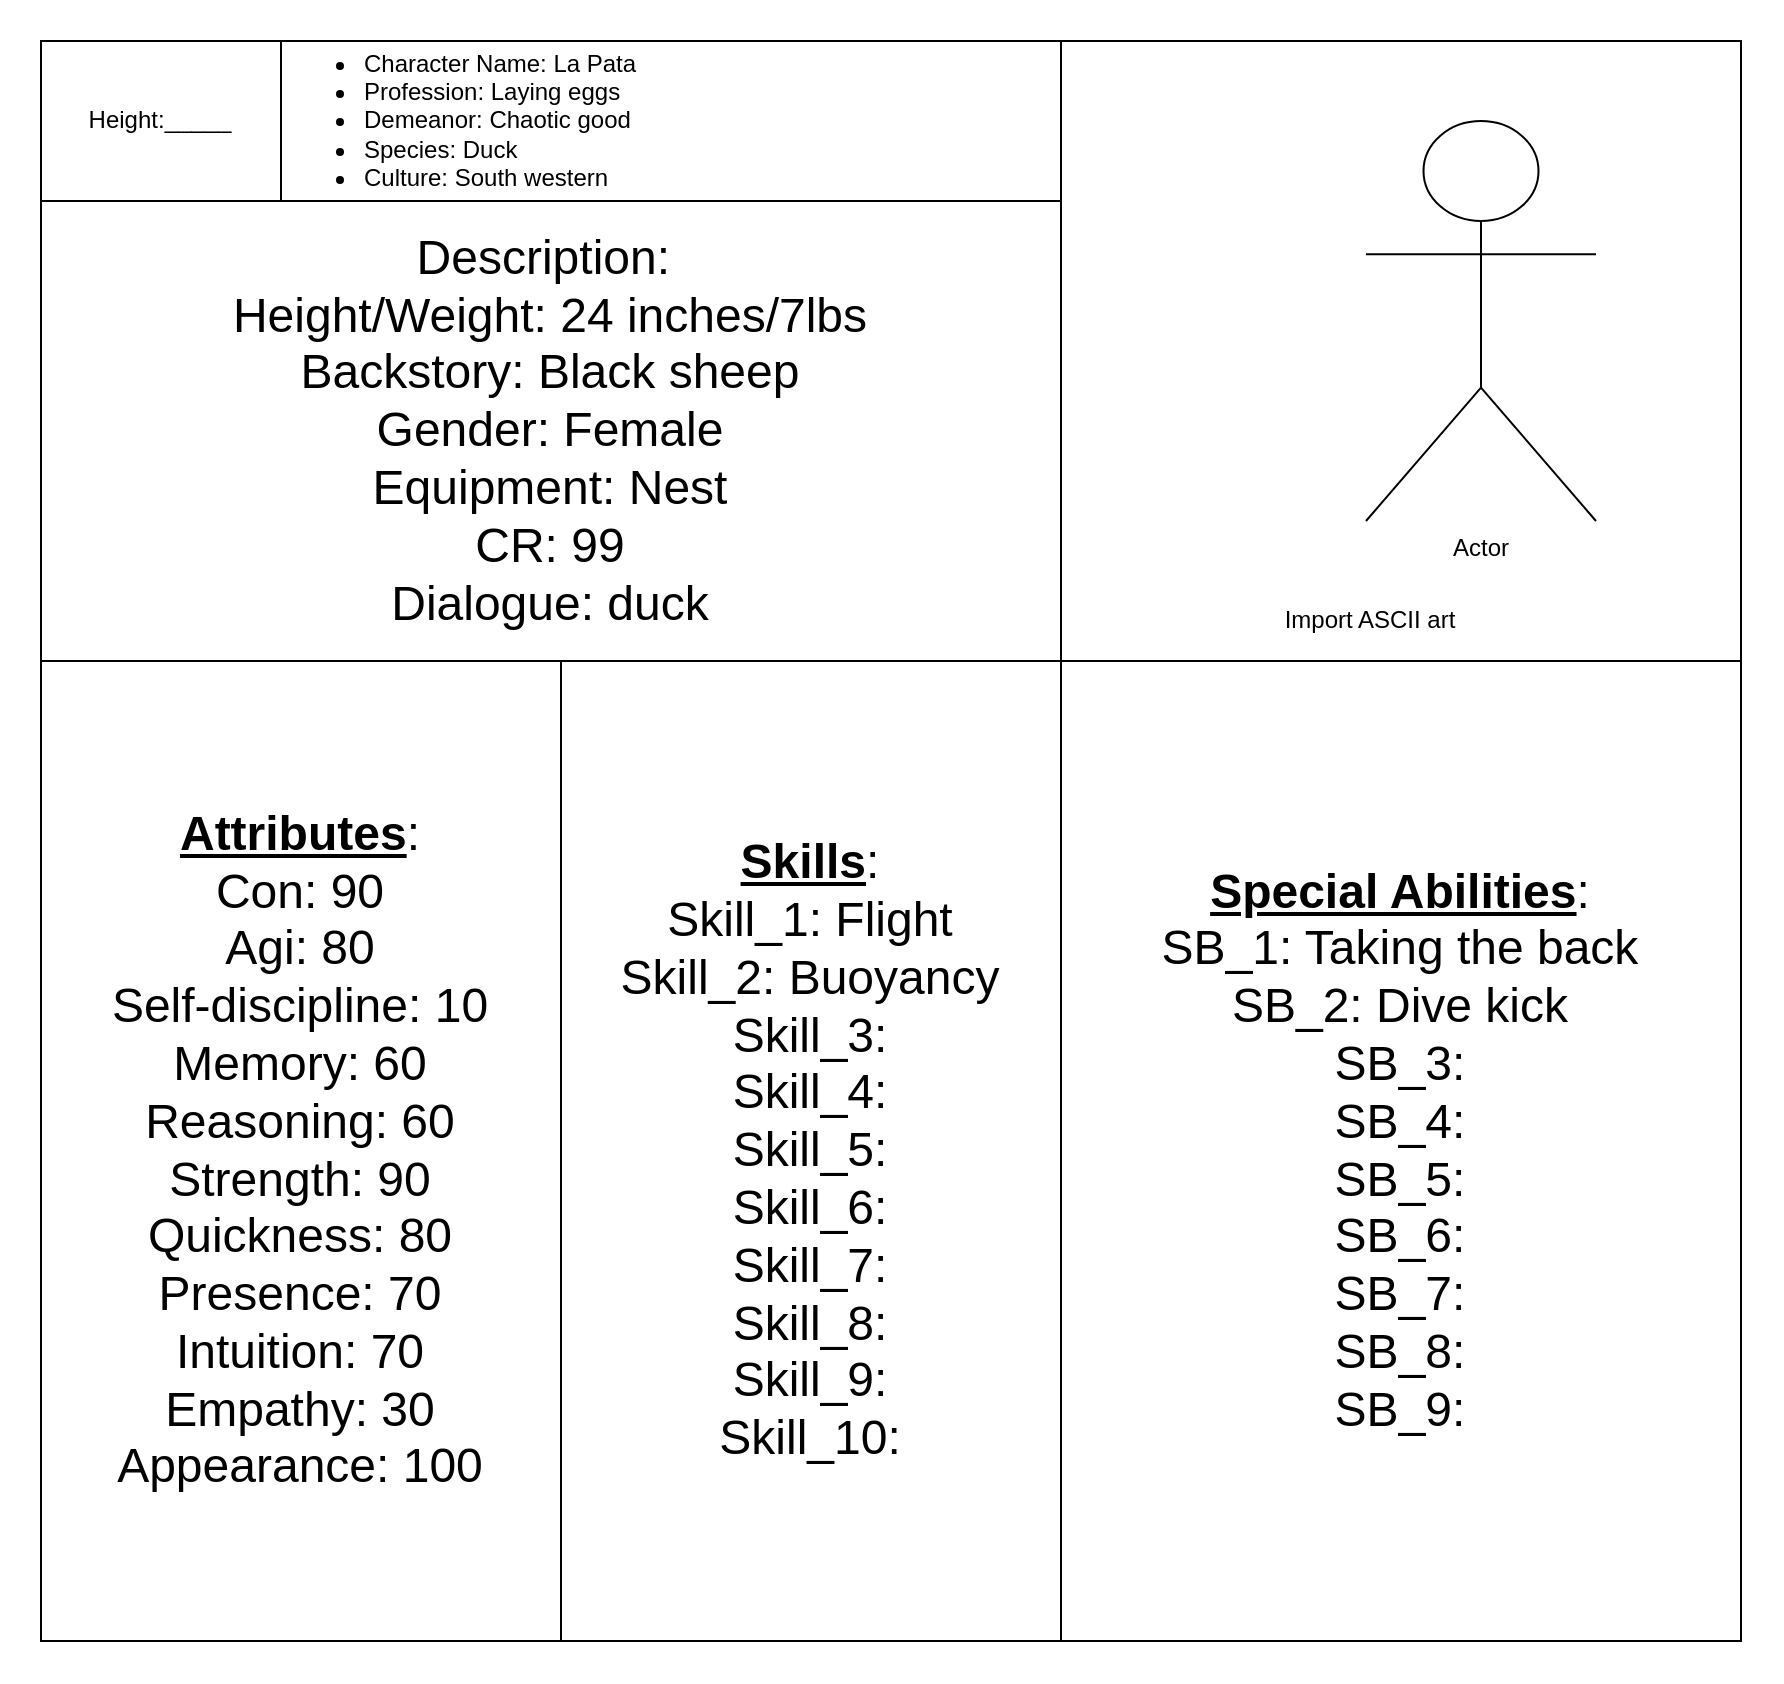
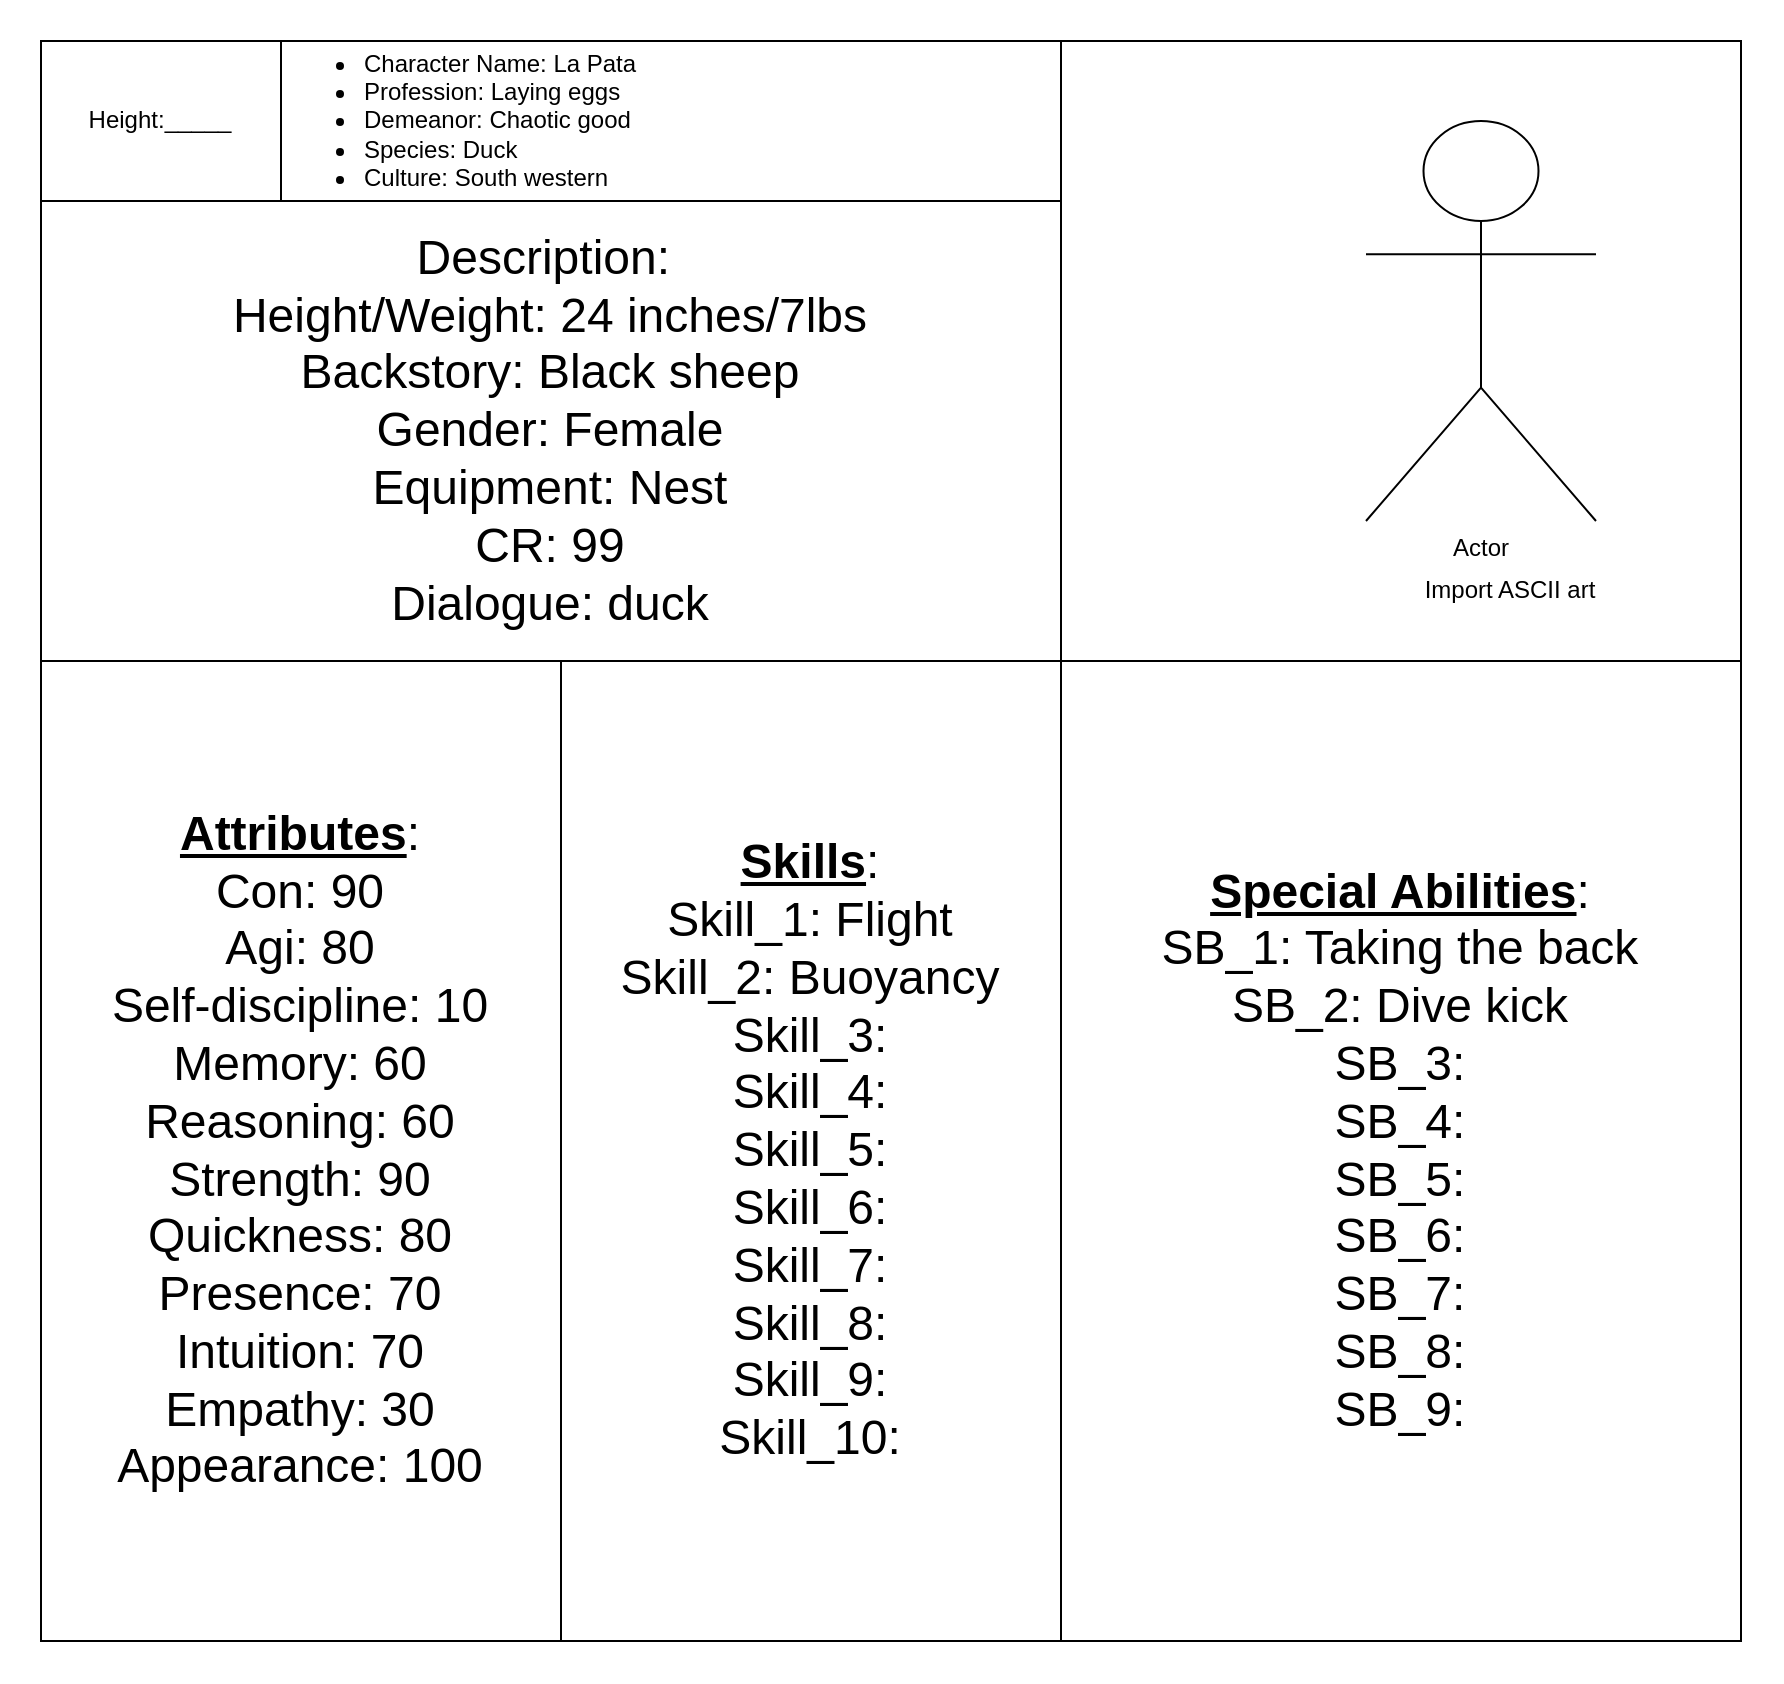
  <mxCell id="0" />
  <mxCell id="1" parent="0" />
  <mxCell id="2" value="" style="rounded=0;whiteSpace=wrap;html=1;" parent="1" vertex="1"><mxGeometry width="850" height="800" as="geometry" x="20" y="20" /></mxCell>
  <mxCell id="3" value="&lt;ul&gt;&lt;li&gt;Character Name: La Pata&lt;/li&gt;&lt;li&gt;Profession: Laying eggs&lt;/li&gt;&lt;li&gt;Demeanor: Chaotic good&lt;/li&gt;&lt;li&gt;Species: Duck&lt;/li&gt;&lt;li&gt;Culture: South western&lt;/li&gt;&lt;/ul&gt;" style="rounded=0;whiteSpace=wrap;html=1;align=left;" parent="1" vertex="1"><mxGeometry x="140" width="390" height="80" as="geometry" y="20" /></mxCell>
  <mxCell id="4" value="Height:_____" style="rounded=0;whiteSpace=wrap;html=1;" parent="1" vertex="1"><mxGeometry width="120" height="80" as="geometry" x="20" y="20" /></mxCell>
  <mxCell id="5" value="" style="rounded=0;whiteSpace=wrap;html=1;" parent="1" vertex="1"><mxGeometry x="530" width="340" height="310" as="geometry" y="20" /></mxCell>
  <mxCell id="6" value="Actor" style="shape=umlActor;verticalLabelPosition=bottom;verticalAlign=top;html=1;outlineConnect=0;" parent="1" vertex="1"><mxGeometry x="682.5" y="60" width="115" height="200" as="geometry" /></mxCell>
  <mxCell id="7" value="&lt;font style=&quot;font-size: 24px&quot;&gt;&lt;b&gt;&lt;u&gt;Attributes&lt;/u&gt;&lt;/b&gt;:&lt;br&gt;Con: 90&lt;br&gt;Agi: 80&lt;br&gt;Self-discipline: 10&lt;br&gt;Memory: 60&lt;br&gt;Reasoning: 60&lt;br&gt;Strength: 90&lt;br&gt;Quickness: 80&lt;br&gt;Presence: 70&lt;br&gt;Intuition: 70&lt;br&gt;Empathy: 30&lt;br&gt;Appearance: 100&lt;/font&gt;" style="rounded=0;whiteSpace=wrap;html=1;" parent="1" vertex="1"><mxGeometry y="330" width="260" height="490" as="geometry" x="20" /></mxCell>
  <mxCell id="8" value="&lt;font style=&quot;font-size: 24px&quot;&gt;&lt;b&gt;&lt;u&gt;Skills&lt;/u&gt;&lt;/b&gt;:&lt;br&gt;Skill_1: Flight&lt;br&gt;Skill_2: Buoyancy&lt;br&gt;Skill_3:&lt;br&gt;Skill_4:&lt;br&gt;Skill_5:&lt;br&gt;Skill_6:&lt;br&gt;Skill_7:&lt;br&gt;Skill_8:&lt;br&gt;Skill_9:&lt;br&gt;Skill_10:&lt;/font&gt;" style="rounded=0;whiteSpace=wrap;html=1;" parent="1" vertex="1"><mxGeometry x="280" y="330" width="250" height="490" as="geometry" /></mxCell>
  <mxCell id="9" value="&lt;font style=&quot;font-size: 24px&quot;&gt;&lt;b&gt;&lt;u&gt;Special Abilities&lt;/u&gt;&lt;/b&gt;:&lt;br&gt;SB_1: Taking the back&lt;br&gt;SB_2: Dive kick&lt;br&gt;SB_3:&lt;br&gt;SB_4:&lt;br&gt;SB_5:&lt;br&gt;SB_6:&lt;br&gt;SB_7:&lt;br&gt;SB_8:&lt;br&gt;SB_9:&lt;/font&gt;" style="rounded=0;whiteSpace=wrap;html=1;" parent="1" vertex="1"><mxGeometry x="530" y="330" width="340" height="490" as="geometry" /></mxCell>
  <mxCell id="10" value="&lt;font style=&quot;font-size: 24px&quot;&gt;Description:&amp;nbsp;&lt;br&gt;Height/Weight: 24 inches/7lbs&lt;br&gt;Backstory: Black sheep&lt;br&gt;Gender: Female&lt;br&gt;Equipment: Nest&lt;br&gt;CR: 99&lt;br&gt;Dialogue: duck&lt;/font&gt;" style="rounded=0;whiteSpace=wrap;html=1;" parent="1" vertex="1"><mxGeometry y="100" width="510" height="230" as="geometry" x="20" /></mxCell>
- <mxCell id="11" value="Import ASCII art" style="text;html=1;strokeColor=none;fillColor=none;align=center;verticalAlign=middle;whiteSpace=wrap;rounded=0;" parent="1" vertex="1"><mxGeometry x="640" y="300" width="90" height="20" as="geometry" /></mxCell>
+ <mxCell id="11" value="Import ASCII art" style="text;html=1;strokeColor=none;fillColor=none;align=center;verticalAlign=middle;whiteSpace=wrap;rounded=0;" parent="1" vertex="1"><mxGeometry x="710" y="285" width="90" height="20" as="geometry" /></mxCell>
